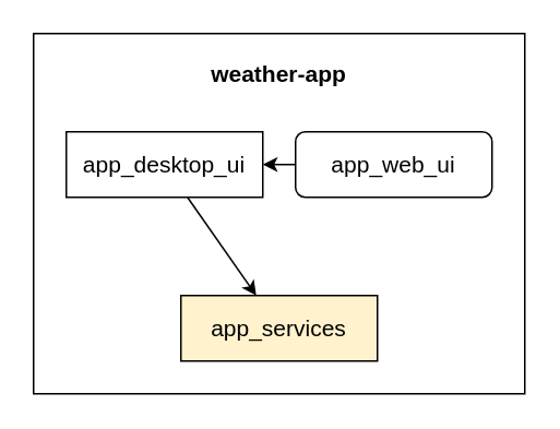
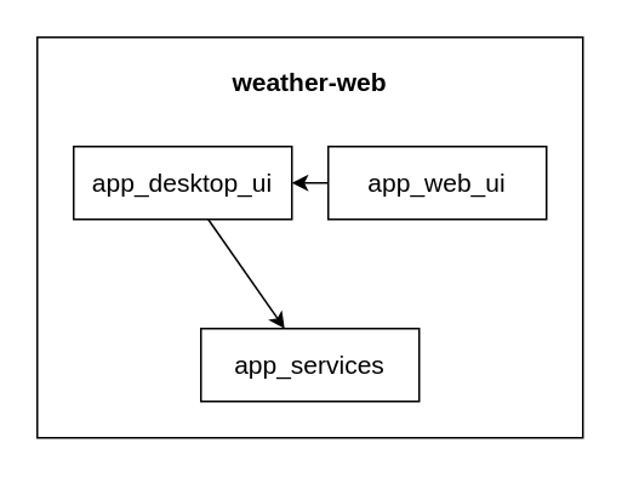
  <mxCell id="0" />
  <mxCell id="1" parent="0" />
  <mxCell id="2" value="" style="rounded=0;whiteSpace=wrap;html=1;" vertex="1" parent="1"><mxGeometry x="20" y="20" width="300" height="220" as="geometry" /></mxCell>
- <mxCell id="3" value="&lt;font style=&quot;font-size: 14px&quot;&gt;app_services&lt;/font&gt;" style="rounded=0;whiteSpace=wrap;html=1;fillColor=#fff2cc;" vertex="1" parent="1"><mxGeometry x="110" y="180" width="120" height="40" as="geometry" /></mxCell>
+ <mxCell id="3" value="&lt;font style=&quot;font-size: 14px&quot;&gt;app_services&lt;/font&gt;" style="rounded=0;whiteSpace=wrap;html=1;" vertex="1" parent="1"><mxGeometry x="110" y="180" width="120" height="40" as="geometry" /></mxCell>
  <mxCell id="4" value="&lt;font style=&quot;font-size: 14px&quot;&gt;app_desktop_ui&lt;/font&gt;" style="rounded=0;whiteSpace=wrap;html=1;" vertex="1" parent="1"><mxGeometry x="40" y="80" width="120" height="40" as="geometry" /></mxCell>
- <mxCell id="5" value="&lt;font style=&quot;font-size: 14px&quot;&gt;app_web_ui&lt;/font&gt;" style="whiteSpace=wrap;html=1;rounded=1;" vertex="1" parent="1"><mxGeometry x="180" y="80" width="120" height="40" as="geometry" /></mxCell>
+ <mxCell id="5" value="&lt;font style=&quot;font-size: 14px&quot;&gt;app_web_ui&lt;/font&gt;" style="rounded=0;whiteSpace=wrap;html=1;" vertex="1" parent="1"><mxGeometry x="180" y="80" width="120" height="40" as="geometry" /></mxCell>
  <mxCell id="6" value="" style="endArrow=classic;html=1;rounded=0;fontSize=14;" edge="1" parent="1" source="4" target="3"><mxGeometry width="50" height="50" relative="1" as="geometry"><mxPoint x="300" y="210" as="sourcePoint" /><mxPoint x="350" y="160" as="targetPoint" /></mxGeometry></mxCell>
  <mxCell id="7" value="" style="endArrow=classic;html=1;rounded=0;fontSize=14;" edge="1" parent="1" source="5" target="4"><mxGeometry width="50" height="50" relative="1" as="geometry"><mxPoint x="146" y="130" as="sourcePoint" /><mxPoint x="194" y="190" as="targetPoint" /></mxGeometry></mxCell>
- <mxCell id="8" value="&lt;b&gt;weather-app&lt;/b&gt;" style="text;html=1;strokeColor=none;fillColor=none;align=center;verticalAlign=middle;whiteSpace=wrap;rounded=0;fontSize=14;" vertex="1" parent="1"><mxGeometry x="125" y="30" width="90" height="30" as="geometry" /></mxCell>
+ <mxCell id="8" value="&lt;b&gt;weather-web&lt;/b&gt;" style="text;html=1;strokeColor=none;fillColor=none;align=center;verticalAlign=middle;whiteSpace=wrap;rounded=0;fontSize=14;" vertex="1" parent="1"><mxGeometry x="125" y="30" width="90" height="30" as="geometry" /></mxCell>
